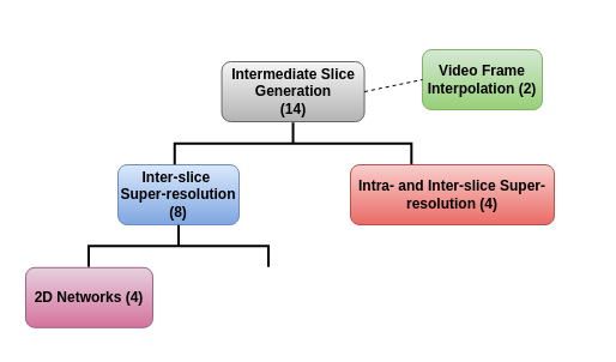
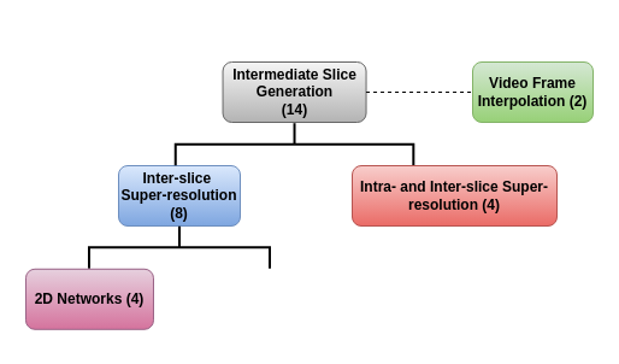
  <mxCell id="0" />
  <mxCell id="1" parent="0" />
  <mxCell id="2" value="Intermediate Slice Generation&lt;div&gt;(14)&lt;/div&gt;" style="rounded=1;whiteSpace=wrap;html=1;fontStyle=1;fillColor=#f5f5f5;gradientColor=#b3b3b3;strokeColor=#666666;" parent="1" vertex="1"><mxGeometry x="184.55" y="51" width="119" height="50" as="geometry" /></mxCell>
  <mxCell id="3" value="Inter-slice&amp;nbsp;&lt;div&gt;Super-resolution (8)&lt;/div&gt;" style="rounded=1;whiteSpace=wrap;html=1;fillColor=#dae8fc;strokeColor=#6c8ebf;glass=0;shadow=0;gradientColor=#7ea6e0;fontStyle=1" parent="1" vertex="1"><mxGeometry x="98" y="137" width="101" height="50" as="geometry" /></mxCell>
  <mxCell id="4" value="" style="strokeWidth=2;html=1;shape=mxgraph.flowchart.annotation_2;align=left;labelPosition=right;pointerEvents=1;rotation=90;" parent="1" vertex="1"><mxGeometry x="226.51" y="20.43" width="35.07" height="197.57" as="geometry" /></mxCell>
  <mxCell id="5" value="Intra- and Inter-slice Super-resolution (4)" style="rounded=1;whiteSpace=wrap;html=1;fillColor=#f8cecc;strokeColor=#b85450;gradientColor=#ea6b66;fontStyle=1" parent="1" vertex="1"><mxGeometry x="292" y="137" width="170" height="50" as="geometry" /></mxCell>
- <mxCell id="6" value="Video Frame Interpolation (2)" style="rounded=1;whiteSpace=wrap;html=1;fillColor=#d5e8d4;strokeColor=#82b366;glass=0;shadow=0;gradientColor=#97d077;fontStyle=1" parent="1" vertex="1"><mxGeometry x="352" y="41" width="100" height="50" as="geometry" /></mxCell>
+ <mxCell id="6" value="Video Frame Interpolation (2)" style="rounded=1;whiteSpace=wrap;html=1;fillColor=#d5e8d4;strokeColor=#82b366;glass=0;shadow=0;gradientColor=#97d077;fontStyle=1" parent="1" vertex="1"><mxGeometry x="392" y="51" width="100" height="50" as="geometry" /></mxCell>
  <mxCell id="7" value="" style="endArrow=none;dashed=1;html=1;rounded=0;entryX=0;entryY=0.5;entryDx=0;entryDy=0;exitX=1;exitY=0.5;exitDx=0;exitDy=0;" parent="1" source="2" target="6" edge="1"><mxGeometry width="50" height="50" relative="1" as="geometry"><mxPoint x="348" y="187" as="sourcePoint" /><mxPoint x="398" y="137" as="targetPoint" /></mxGeometry></mxCell>
  <mxCell id="8" value="" style="strokeWidth=2;html=1;shape=mxgraph.flowchart.annotation_2;align=left;labelPosition=right;pointerEvents=1;rotation=90;" vertex="1" parent="1"><mxGeometry x="130.97" y="129.78" width="35.07" height="150" as="geometry" /></mxCell>
  <mxCell id="9" value="2D Networks&amp;nbsp;&lt;span style=&quot;background-color: initial;&quot;&gt;(4)&lt;/span&gt;" style="rounded=1;whiteSpace=wrap;html=1;fillColor=#e6d0de;strokeColor=#996185;glass=0;shadow=0;gradientColor=#d5739d;fontStyle=1" vertex="1" parent="1"><mxGeometry x="20.97" y="222.78" width="106" height="50" as="geometry" /></mxCell>
